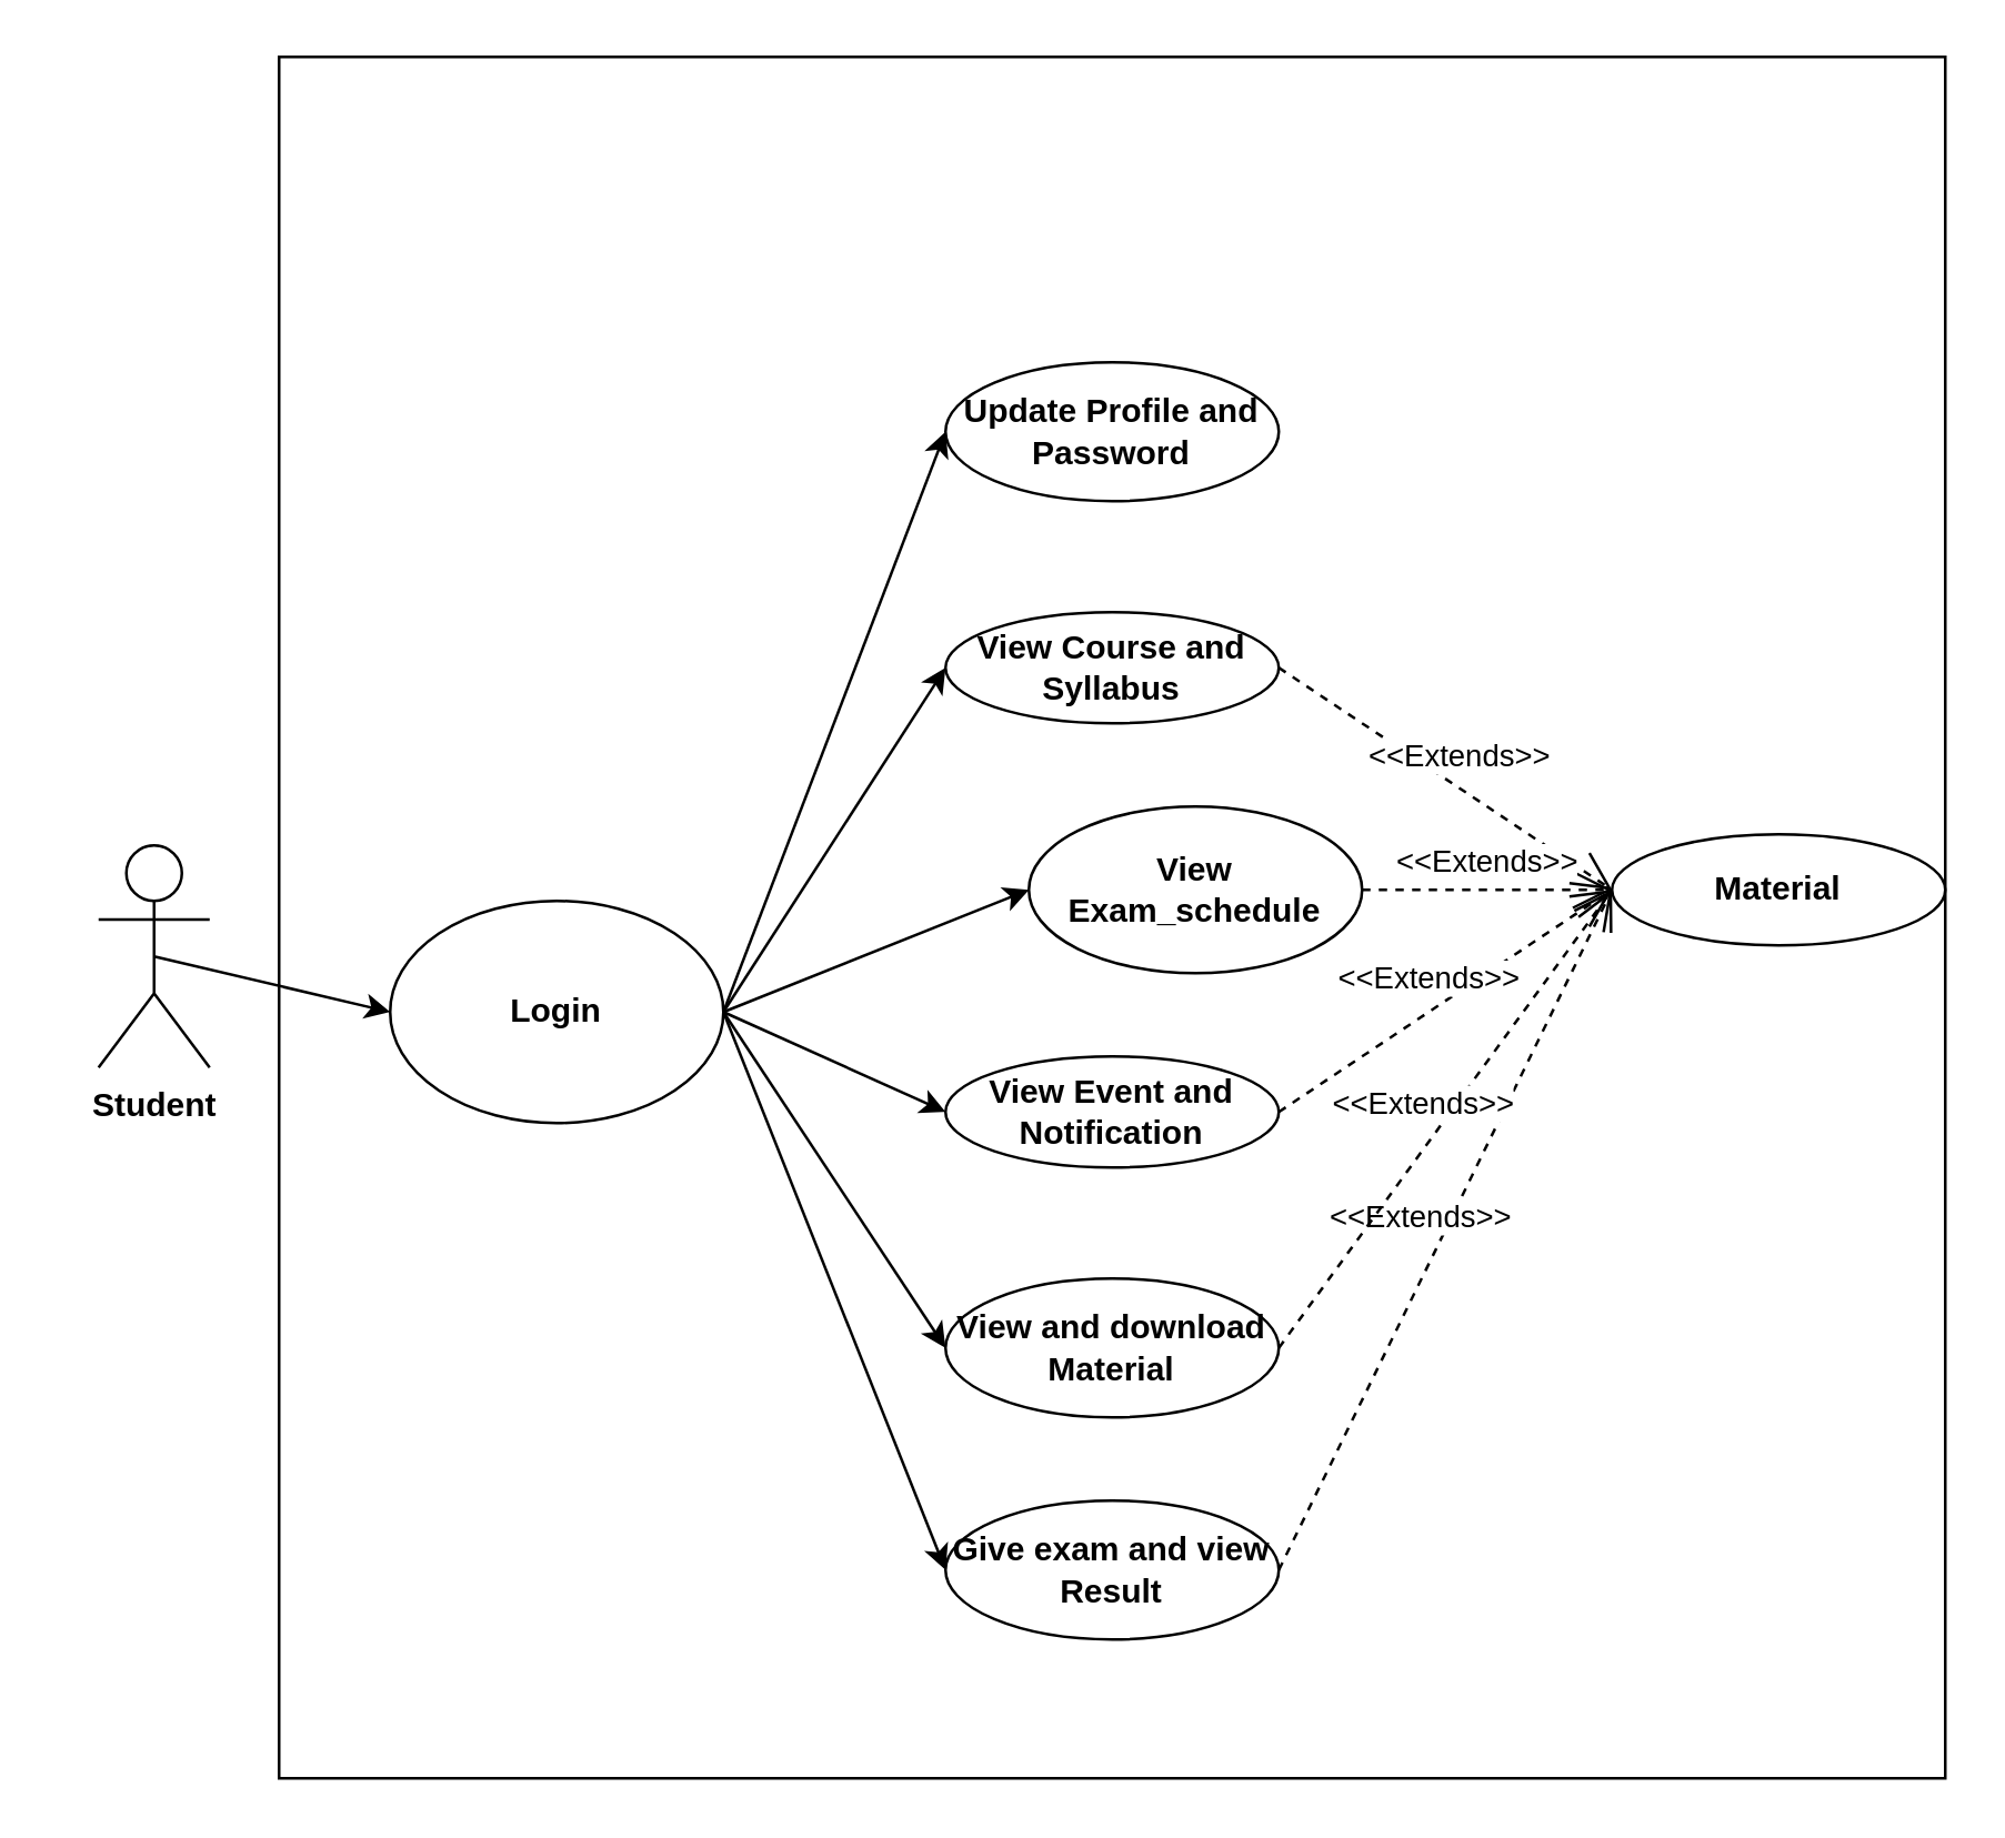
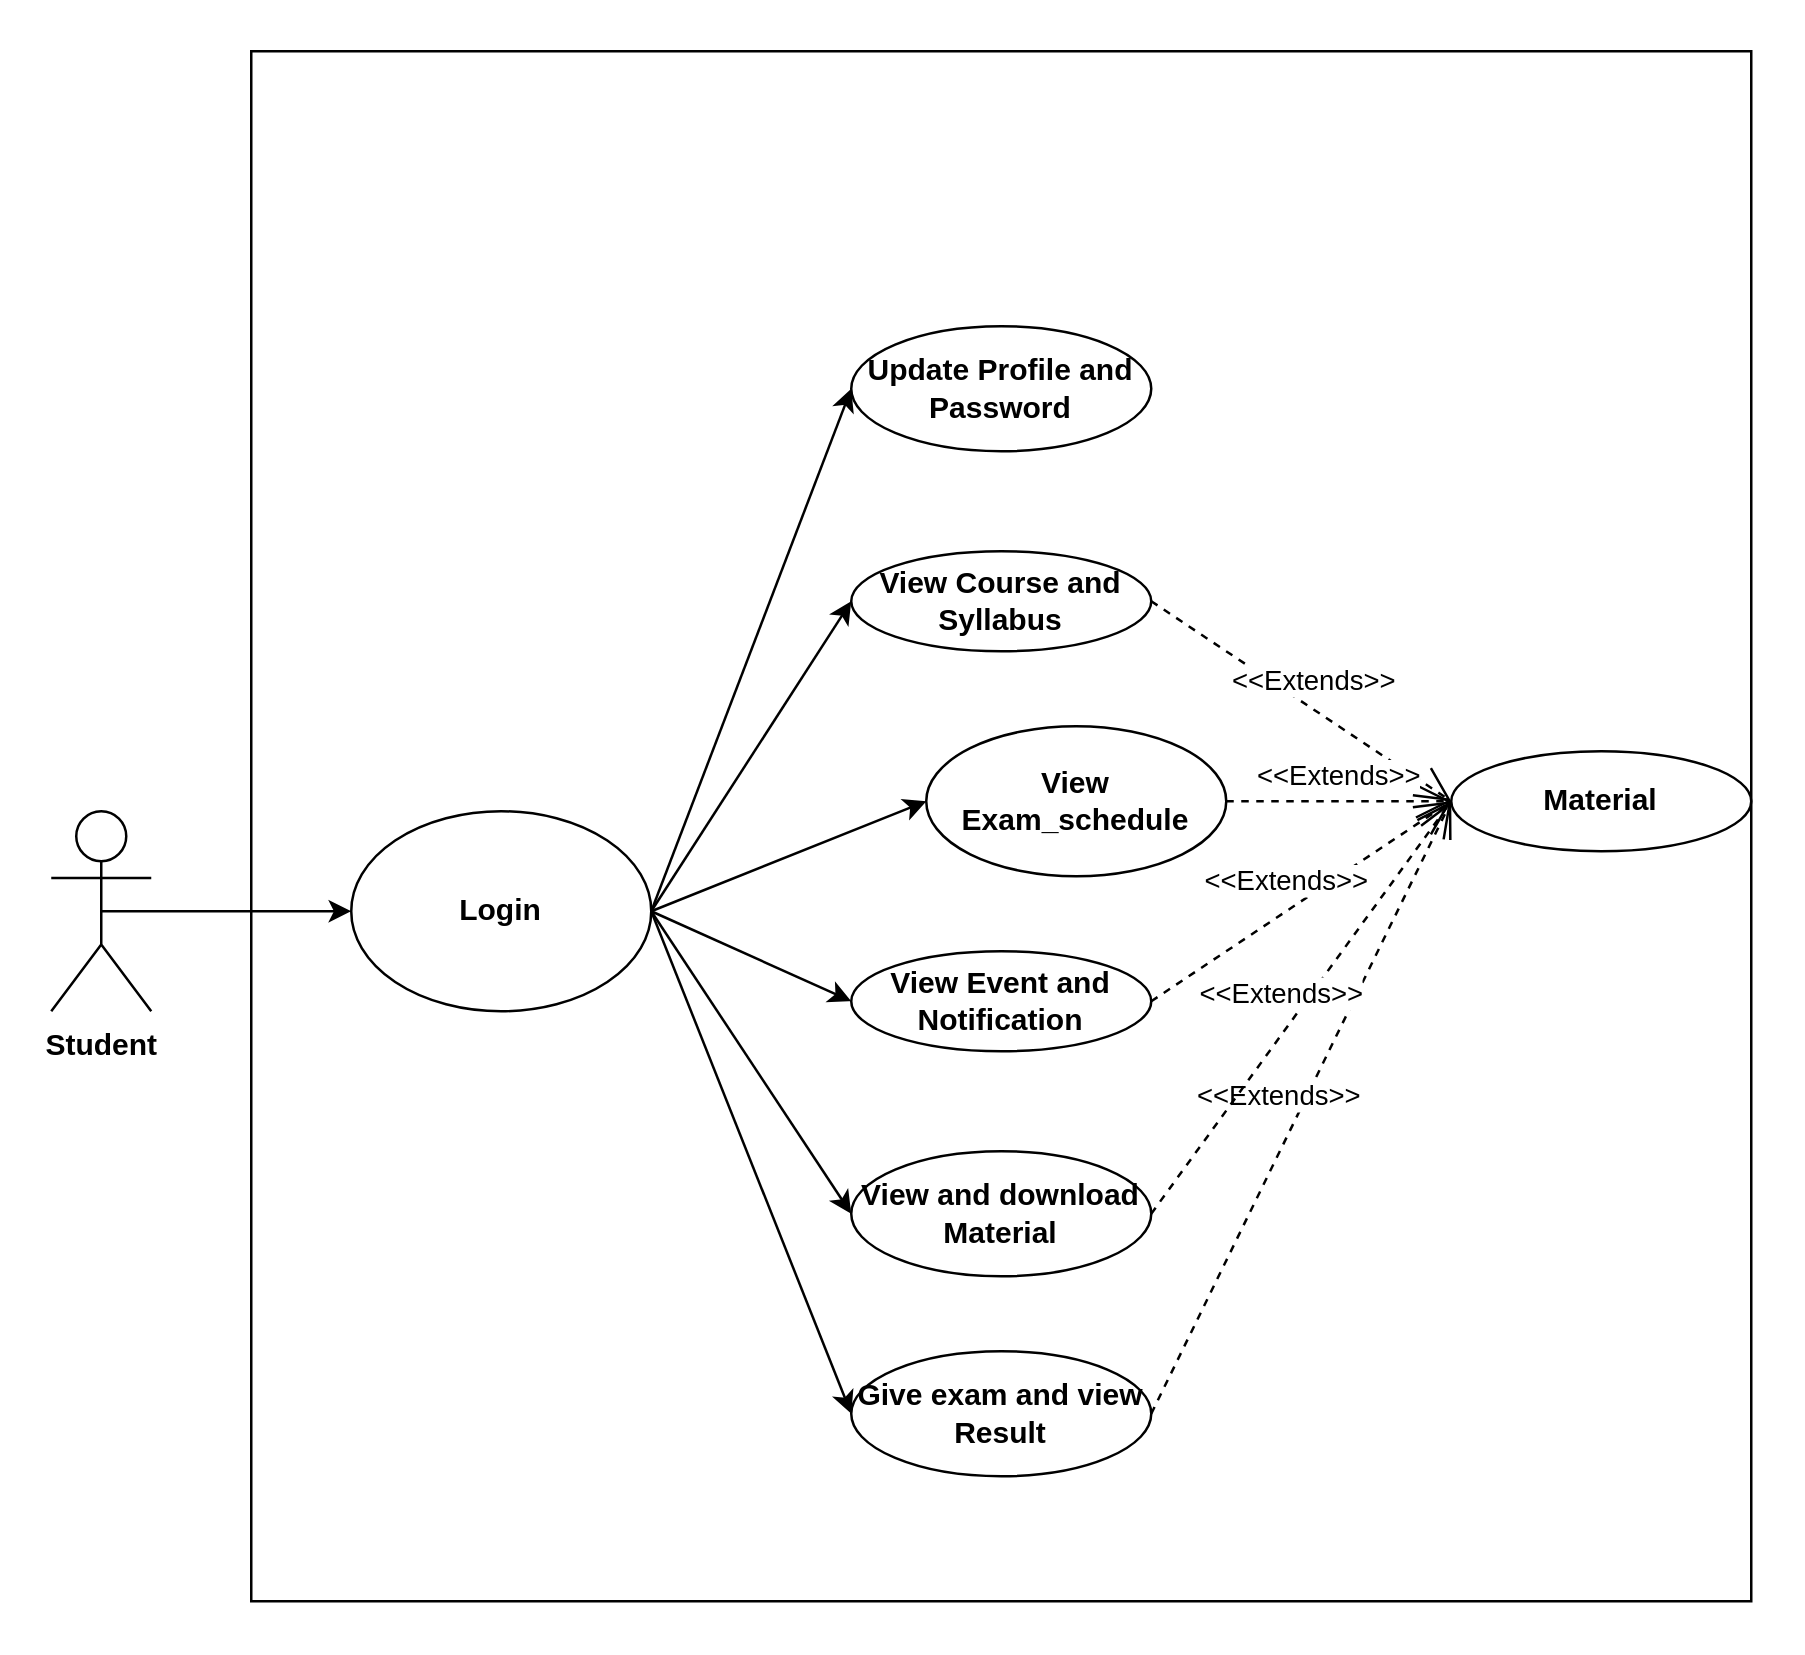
  <mxCell id="0" />
  <mxCell id="1" parent="0" />
  <mxCell id="2" value="" style="verticalLabelPosition=bottom;verticalAlign=top;html=1;shape=mxgraph.basic.rect;fillColor2=none;strokeWidth=1;size=20;indent=5;" vertex="1" parent="1"><mxGeometry x="100" y="20" width="600" height="620" as="geometry" /></mxCell>
- <mxCell id="3" value="Student" style="shape=umlActor;verticalLabelPosition=bottom;labelBackgroundColor=#ffffff;verticalAlign=top;html=1;outlineConnect=0;fontStyle=1" vertex="1" parent="1"><mxGeometry x="35" y="304" width="40" height="80" as="geometry" /></mxCell>
+ <mxCell id="3" value="Student" style="shape=umlActor;verticalLabelPosition=bottom;labelBackgroundColor=#ffffff;verticalAlign=top;html=1;outlineConnect=0;fontStyle=1" vertex="1" parent="1"><mxGeometry x="20" y="324" width="40" height="80" as="geometry" /></mxCell>
  <mxCell id="4" value="Login" style="ellipse;whiteSpace=wrap;html=1;fontStyle=1" vertex="1" parent="1"><mxGeometry x="140" y="324" width="120" height="80" as="geometry" /></mxCell>
  <mxCell id="5" value="View Course and Syllabus" style="ellipse;whiteSpace=wrap;html=1;fontStyle=1" vertex="1" parent="1"><mxGeometry x="340" y="220" width="120" height="40" as="geometry" /></mxCell>
  <mxCell id="6" value="View Exam_schedule" style="ellipse;whiteSpace=wrap;html=1;fontStyle=1" vertex="1" parent="1"><mxGeometry x="370" y="290" width="120" height="60" as="geometry" /></mxCell>
  <mxCell id="7" value="View and download Material" style="ellipse;whiteSpace=wrap;html=1;fontStyle=1" vertex="1" parent="1"><mxGeometry x="340" y="460" width="120" height="50" as="geometry" /></mxCell>
  <mxCell id="8" value="View Event and Notification" style="ellipse;whiteSpace=wrap;html=1;fontStyle=1" vertex="1" parent="1"><mxGeometry x="340" y="380" width="120" height="40" as="geometry" /></mxCell>
  <mxCell id="9" value="Update Profile and Password" style="ellipse;whiteSpace=wrap;html=1;fontStyle=1" vertex="1" parent="1"><mxGeometry x="340" y="130" width="120" height="50" as="geometry" /></mxCell>
  <mxCell id="10" value="" style="endArrow=classic;html=1;entryX=0;entryY=0.5;entryDx=0;entryDy=0;exitX=0.5;exitY=0.5;exitDx=0;exitDy=0;exitPerimeter=0;fontStyle=1" edge="1" parent="1" source="3" target="4"><mxGeometry width="50" height="50" relative="1" as="geometry"><mxPoint x="20" y="650" as="sourcePoint" /><mxPoint x="70" y="600" as="targetPoint" /></mxGeometry></mxCell>
  <mxCell id="11" value="" style="endArrow=classic;html=1;entryX=0;entryY=0.5;entryDx=0;entryDy=0;exitX=1;exitY=0.5;exitDx=0;exitDy=0;fontStyle=1" edge="1" parent="1" source="4" target="9"><mxGeometry width="50" height="50" relative="1" as="geometry"><mxPoint x="60" y="340" as="sourcePoint" /><mxPoint x="160" y="340" as="targetPoint" /></mxGeometry></mxCell>
  <mxCell id="12" value="" style="endArrow=classic;html=1;entryX=0;entryY=0.5;entryDx=0;entryDy=0;exitX=1;exitY=0.5;exitDx=0;exitDy=0;fontStyle=1" edge="1" parent="1" source="4" target="5"><mxGeometry width="50" height="50" relative="1" as="geometry"><mxPoint x="70" y="350" as="sourcePoint" /><mxPoint x="170" y="350" as="targetPoint" /></mxGeometry></mxCell>
  <mxCell id="13" value="" style="endArrow=classic;html=1;entryX=0;entryY=0.5;entryDx=0;entryDy=0;exitX=1;exitY=0.5;exitDx=0;exitDy=0;fontStyle=1" edge="1" parent="1" source="4" target="8"><mxGeometry width="50" height="50" relative="1" as="geometry"><mxPoint x="80" y="360" as="sourcePoint" /><mxPoint x="180" y="360" as="targetPoint" /></mxGeometry></mxCell>
  <mxCell id="14" value="" style="endArrow=classic;html=1;entryX=0;entryY=0.5;entryDx=0;entryDy=0;exitX=1;exitY=0.5;exitDx=0;exitDy=0;fontStyle=1" edge="1" parent="1" source="4" target="7"><mxGeometry width="50" height="50" relative="1" as="geometry"><mxPoint x="90" y="370" as="sourcePoint" /><mxPoint x="190" y="370" as="targetPoint" /></mxGeometry></mxCell>
  <mxCell id="15" value="" style="endArrow=classic;html=1;entryX=0;entryY=0.5;entryDx=0;entryDy=0;exitX=1;exitY=0.5;exitDx=0;exitDy=0;fontStyle=1" edge="1" parent="1" source="4" target="6"><mxGeometry width="50" height="50" relative="1" as="geometry"><mxPoint x="100" y="380" as="sourcePoint" /><mxPoint x="200" y="380" as="targetPoint" /></mxGeometry></mxCell>
  <mxCell id="16" value="Give exam and view Result" style="ellipse;whiteSpace=wrap;html=1;fontStyle=1" vertex="1" parent="1"><mxGeometry x="340" y="540" width="120" height="50" as="geometry" /></mxCell>
  <mxCell id="17" value="" style="endArrow=classic;html=1;entryX=0;entryY=0.5;entryDx=0;entryDy=0;exitX=1;exitY=0.5;exitDx=0;exitDy=0;fontStyle=1" edge="1" parent="1" source="4" target="16"><mxGeometry width="50" height="50" relative="1" as="geometry"><mxPoint x="270" y="374" as="sourcePoint" /><mxPoint x="350" y="495" as="targetPoint" /></mxGeometry></mxCell>
  <mxCell id="18" value="Material" style="ellipse;whiteSpace=wrap;html=1;fontStyle=1" vertex="1" parent="1"><mxGeometry x="580" y="300" width="120" height="40" as="geometry" /></mxCell>
  <mxCell id="19" value="&amp;lt;&amp;lt;Extends&amp;gt;&amp;gt;" style="endArrow=open;endSize=12;dashed=1;html=1;entryX=0;entryY=0.5;entryDx=0;entryDy=0;exitX=1;exitY=0.5;exitDx=0;exitDy=0;" edge="1" parent="1" source="5" target="18"><mxGeometry y="10" width="160" relative="1" as="geometry"><mxPoint x="520" y="240" as="sourcePoint" /><mxPoint x="680" y="470" as="targetPoint" /><mxPoint as="offset" /></mxGeometry></mxCell>
  <mxCell id="20" value="&amp;lt;&amp;lt;Extends&amp;gt;&amp;gt;" style="endArrow=open;endSize=12;dashed=1;html=1;entryX=0;entryY=0.5;entryDx=0;entryDy=0;exitX=1;exitY=0.5;exitDx=0;exitDy=0;" edge="1" parent="1" source="16" target="18"><mxGeometry y="10" width="160" relative="1" as="geometry"><mxPoint x="550" y="410" as="sourcePoint" /><mxPoint x="670" y="490" as="targetPoint" /><mxPoint as="offset" /></mxGeometry></mxCell>
  <mxCell id="21" value="&amp;lt;&amp;lt;Extends&amp;gt;&amp;gt;" style="endArrow=open;endSize=12;dashed=1;html=1;entryX=0;entryY=0.5;entryDx=0;entryDy=0;exitX=1;exitY=0.5;exitDx=0;exitDy=0;" edge="1" parent="1" source="7" target="18"><mxGeometry y="10" width="160" relative="1" as="geometry"><mxPoint x="520" y="350" as="sourcePoint" /><mxPoint x="640" y="430" as="targetPoint" /><mxPoint as="offset" /></mxGeometry></mxCell>
  <mxCell id="22" value="&amp;lt;&amp;lt;Extends&amp;gt;&amp;gt;" style="endArrow=open;endSize=12;dashed=1;html=1;entryX=0;entryY=0.5;entryDx=0;entryDy=0;exitX=1;exitY=0.5;exitDx=0;exitDy=0;" edge="1" parent="1" source="8" target="18"><mxGeometry y="10" width="160" relative="1" as="geometry"><mxPoint x="510" y="324" as="sourcePoint" /><mxPoint x="630" y="404" as="targetPoint" /><mxPoint as="offset" /></mxGeometry></mxCell>
  <mxCell id="23" value="&amp;lt;&amp;lt;Extends&amp;gt;&amp;gt;" style="endArrow=open;endSize=12;dashed=1;html=1;entryX=0;entryY=0.5;entryDx=0;entryDy=0;exitX=1;exitY=0.5;exitDx=0;exitDy=0;" edge="1" parent="1" source="6" target="18"><mxGeometry y="10" width="160" relative="1" as="geometry"><mxPoint x="470" y="410" as="sourcePoint" /><mxPoint x="640" y="414" as="targetPoint" /><mxPoint as="offset" /></mxGeometry></mxCell>
